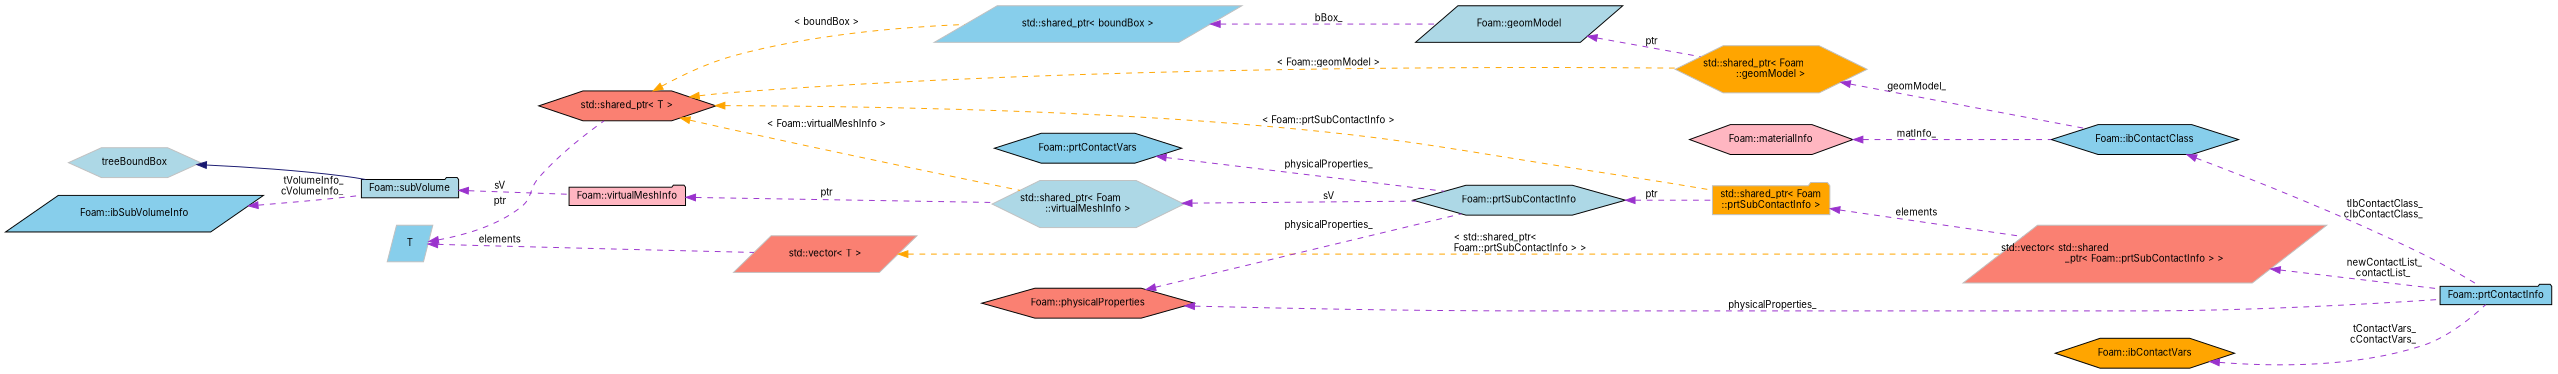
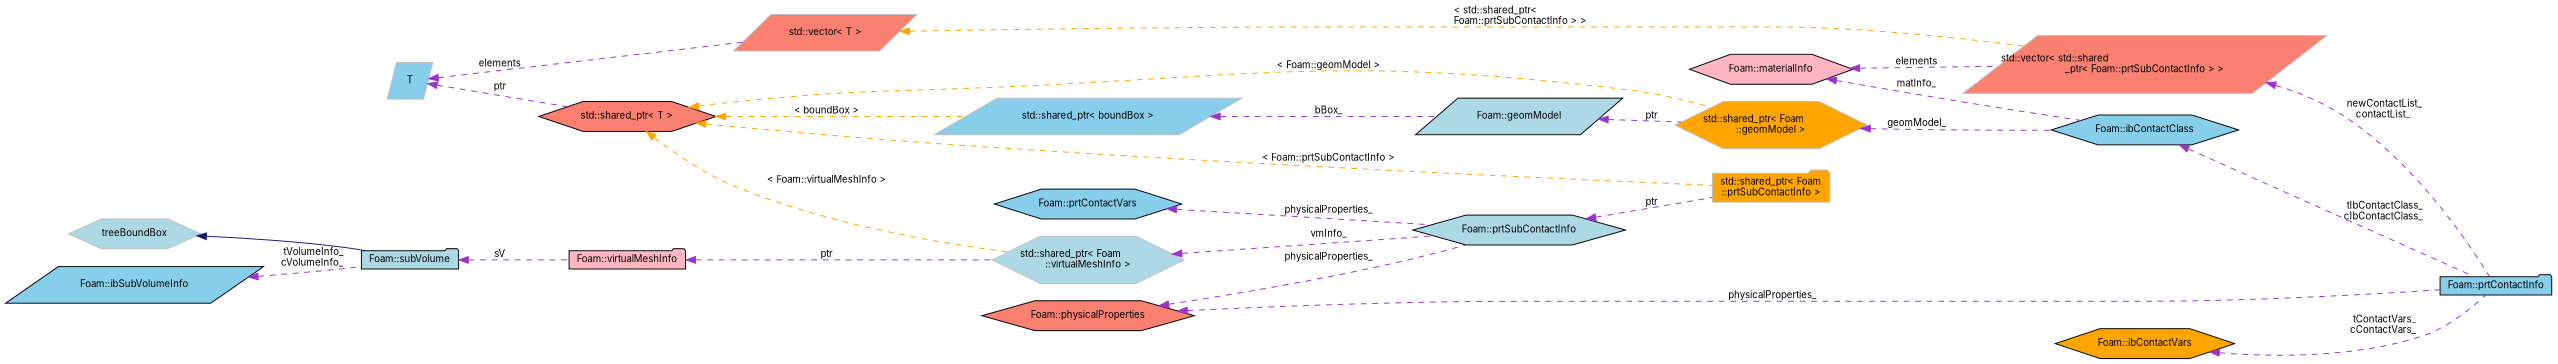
  digraph {
    fontname=Inter
    rankdir=LR
    node [color=black fillcolor=skyblue fontname=Inter fontsize=10 shape=hexagon style=filled]
    edge [color=darkorchid3 dir=back fontname=Inter fontsize=10 labelfontname=Helvetica labelfontsize=10 style=dashed]
    n1 [fontcolor=black height=0.2 label="Foam::prtContactInfo" shape=folder width=0.4]
    n2 [height=0.2 label="Foam::ibContactClass" width=0.4]
    n3 [fillcolor=lightpink height=0.2 label="Foam::materialInfo" width=0.4]
    n4 [color=grey75 fillcolor=orange height=0.2 label="std::shared_ptr\< Foam\l::geomModel \>" width=0.4]
    n5 [fillcolor=lightblue height=0.2 label="Foam::geomModel" shape=parallelogram width=0.4]
    n6 [color=grey75 height=0.2 label="std::shared_ptr\< boundBox \>" shape=parallelogram width=0.4]
    n7 [fillcolor=salmon height=0.2 label="std::shared_ptr\< T \>" width=0.4]
    n8 [color=grey75 fillcolor=orange height=0.2 label="std::shared_ptr\< Foam\l::prtSubContactInfo \>" shape=folder width=0.4]
    n9 [color=grey75 fillcolor=lightblue height=0.2 label="std::shared_ptr\< Foam\l::virtualMeshInfo \>" width=0.4]
    n10 [color=grey75 fillcolor=salmon height=0.2 label="std::vector\< std::shared\l_ptr\< Foam::prtSubContactInfo \> \>" shape=parallelogram width=0.4]
    n11 [fillcolor=lightblue height=0.2 label="Foam::prtSubContactInfo" width=0.4]
    n12 [color=grey75 height=0.2 label=T shape=parallelogram width=0.4]
    n13 [color=grey75 fillcolor=salmon height=0.2 label="std::vector\< T \>" shape=parallelogram width=0.4]
    n14 [height=0.2 label="Foam::prtContactVars" width=0.4]
    n15 [fillcolor=lightpink height=0.2 label="Foam::virtualMeshInfo" shape=folder width=0.4]
    n16 [fillcolor=lightblue height=0.2 label="Foam::subVolume" shape=folder width=0.4]
    n17 [color=grey75 fillcolor=lightblue height=0.2 label=treeBoundBox width=0.4]
    n18 [height=0.2 label="Foam::ibSubVolumeInfo" shape=parallelogram width=0.4]
    n19 [fillcolor=salmon height=0.2 label="Foam::physicalProperties" width=0.4]
    n20 [fillcolor=orange height=0.2 label="Foam::ibContactVars" width=0.4]
    n2 -> n1 [label=" tIbContactClass_\ncIbContactClass_"]
    n3 -> n2 [label=" matInfo_"]
    n4 -> n2 [label=" geomModel_"]
    n5 -> n4 [label=" ptr"]
    n6 -> n5 [label=" bBox_"]
    n7 -> n4 [color=orange label=" \< Foam::geomModel \>"]
    n7 -> n6 [color=orange label=" \< boundBox \>"]
    n7 -> n8 [color=orange label=" \< Foam::prtSubContactInfo \>"]
    n7 -> n9 [color=orange label=" \< Foam::virtualMeshInfo \>"]
-   n8 -> n10 [label=" elements"]
-   n9 -> n11 [label=" sV"]
+   n3 -> n10 [label=" elements"]
+   n9 -> n11 [label=" vmInfo_"]
    n10 -> n1 [label=" newContactList_\ncontactList_"]
    n11 -> n8 [label=" ptr"]
    n12 -> n7 [label=" ptr"]
    n12 -> n13 [label=" elements"]
    n13 -> n10 [color=orange label=" \< std::shared_ptr\<\l Foam::prtSubContactInfo \> \>"]
    n14 -> n11 [label=" physicalProperties_"]
    n15 -> n9 [label=" ptr"]
    n16 -> n15 [label=" sV"]
    n17 -> n16 [color=midnightblue style=solid]
    n18 -> n16 [label=" tVolumeInfo_\ncVolumeInfo_"]
    n19 -> n1 [label=" physicalProperties_"]
    n19 -> n11 [label=" physicalProperties_"]
    n20 -> n1 [label=" tContactVars_\ncContactVars_"]
  }
